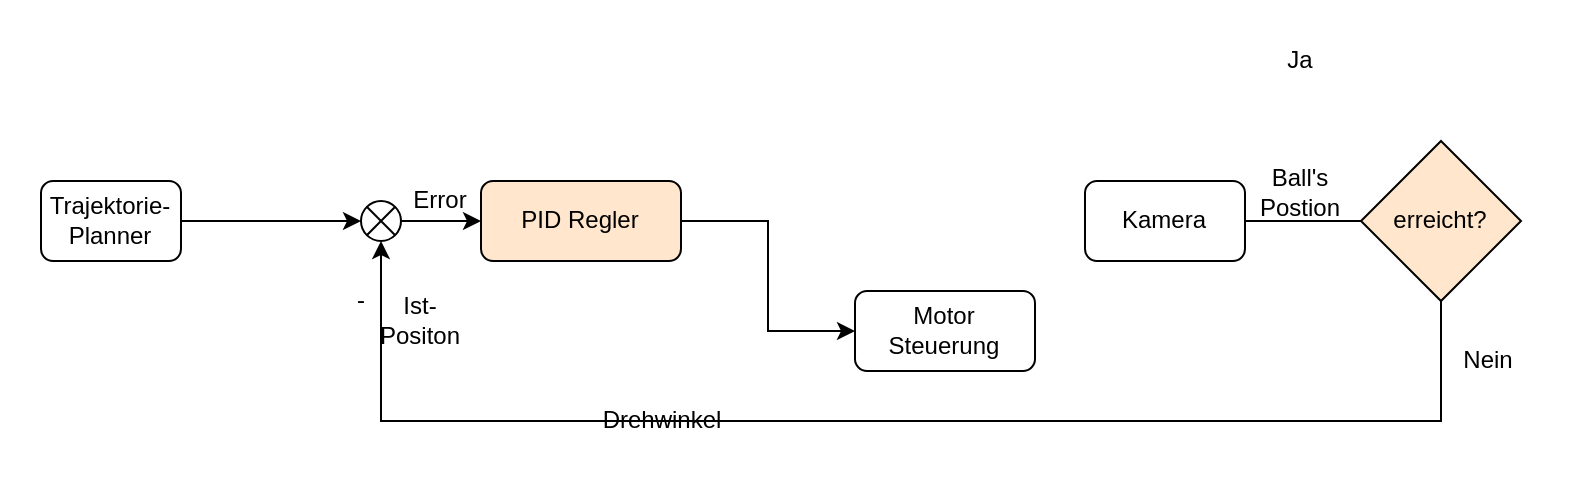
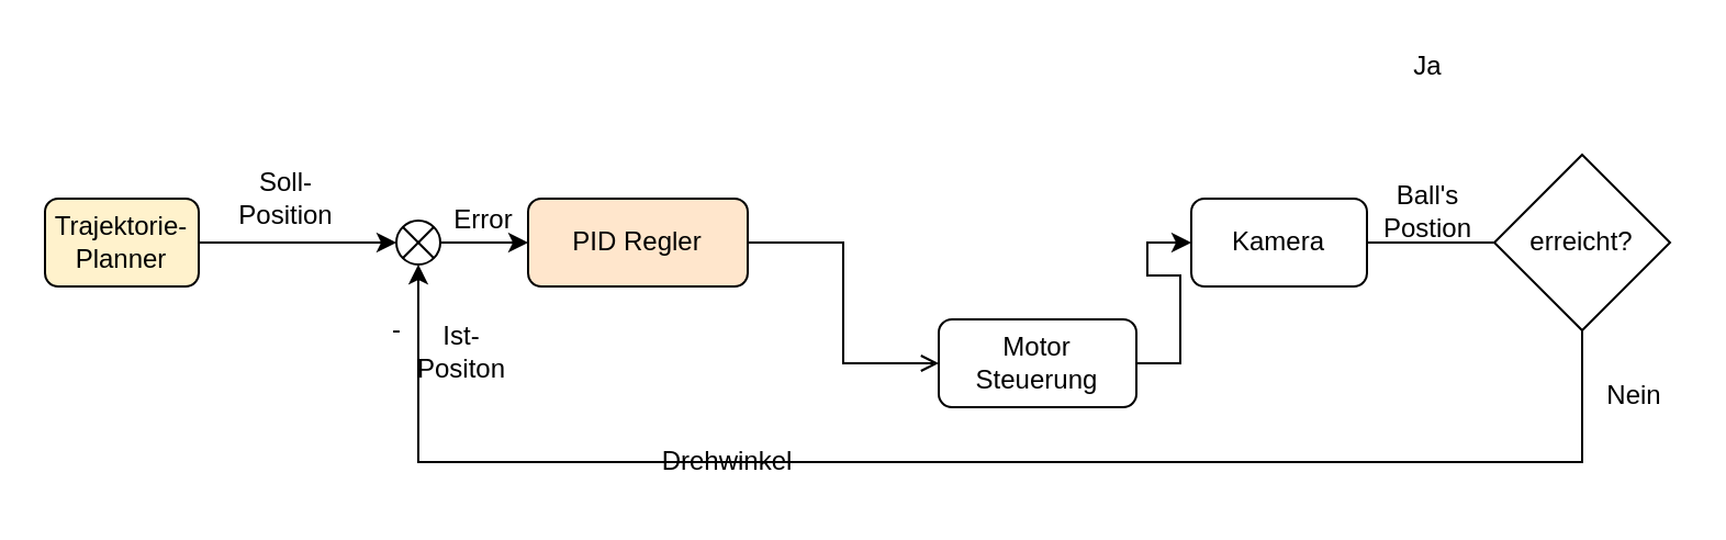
  <mxCell id="0" />
  <mxCell id="1" parent="0" />
  <mxCell id="2" value="" style="endArrow=classic;html=1;" edge="1" parent="1"><mxGeometry width="50" height="50" relative="1" as="geometry"><mxPoint x="90" y="110" as="sourcePoint" /><mxPoint x="180" y="110" as="targetPoint" /></mxGeometry></mxCell>
+ <mxCell id="3" value="Soll-Position" style="text;html=1;strokeColor=none;fillColor=none;align=center;verticalAlign=middle;whiteSpace=wrap;rounded=0;" vertex="1" parent="1"><mxGeometry x="110" y="80" width="40" height="20" as="geometry" /></mxCell>
  <mxCell id="4" style="edgeStyle=orthogonalEdgeStyle;rounded=0;orthogonalLoop=1;jettySize=auto;html=1;entryX=0;entryY=0.5;entryDx=0;entryDy=0;" edge="1" parent="1" source="5" target="7"><mxGeometry relative="1" as="geometry" /></mxCell>
  <mxCell id="5" value="" style="shape=sumEllipse;perimeter=ellipsePerimeter;whiteSpace=wrap;html=1;backgroundOutline=1;" vertex="1" parent="1"><mxGeometry x="180" y="100" width="20" height="20" as="geometry" /></mxCell>
- <mxCell id="6" style="edgeStyle=orthogonalEdgeStyle;rounded=0;orthogonalLoop=1;jettySize=auto;html=1;entryX=0;entryY=0.5;entryDx=0;entryDy=0;" edge="1" parent="1" source="7" target="9"><mxGeometry relative="1" as="geometry" /></mxCell>
+ <mxCell id="6" style="edgeStyle=orthogonalEdgeStyle;rounded=0;orthogonalLoop=1;jettySize=auto;html=1;entryX=0;entryY=0.5;entryDx=0;entryDy=0;endArrow=open;" edge="1" parent="1" source="7" target="9"><mxGeometry relative="1" as="geometry" /></mxCell>
  <mxCell id="7" value="PID Regler" style="rounded=1;whiteSpace=wrap;html=1;fillColor=#ffe6cc;" vertex="1" parent="1"><mxGeometry x="240" y="90" width="100" height="40" as="geometry" /></mxCell>
+ <mxCell id="8" style="edgeStyle=orthogonalEdgeStyle;rounded=0;orthogonalLoop=1;jettySize=auto;html=1;entryX=0;entryY=0.5;entryDx=0;entryDy=0;" edge="1" parent="1" source="9" target="11"><mxGeometry relative="1" as="geometry" /></mxCell>
  <mxCell id="9" value="Motor Steuerung" style="rounded=1;whiteSpace=wrap;html=1;" vertex="1" parent="1"><mxGeometry x="427" y="145" width="90" height="40" as="geometry" /></mxCell>
  <mxCell id="10" style="edgeStyle=orthogonalEdgeStyle;rounded=0;orthogonalLoop=1;jettySize=auto;html=1;entryX=0;entryY=0.5;entryDx=0;entryDy=0;endArrow=none;" edge="1" parent="1" source="11" target="13"><mxGeometry relative="1" as="geometry" /></mxCell>
  <mxCell id="11" value="Kamera" style="rounded=1;whiteSpace=wrap;html=1;" vertex="1" parent="1"><mxGeometry x="542" y="90" width="80" height="40" as="geometry" /></mxCell>
  <mxCell id="12" style="edgeStyle=orthogonalEdgeStyle;rounded=0;orthogonalLoop=1;jettySize=auto;html=1;entryX=0.5;entryY=1;entryDx=0;entryDy=0;" edge="1" parent="1" source="13" target="5"><mxGeometry relative="1" as="geometry"><Array as="points"><mxPoint x="720" y="210" /><mxPoint x="190" y="210" /></Array></mxGeometry></mxCell>
- <mxCell id="13" value="erreicht?" style="rhombus;whiteSpace=wrap;html=1;fillColor=#ffe6cc;" vertex="1" parent="1"><mxGeometry x="680" y="70" width="80" height="80" as="geometry" /></mxCell>
+ <mxCell id="13" value="erreicht?" style="rhombus;whiteSpace=wrap;html=1;" vertex="1" parent="1"><mxGeometry x="680" y="70" width="80" height="80" as="geometry" /></mxCell>
  <mxCell id="14" value="-" style="text;html=1;align=center;verticalAlign=middle;resizable=0;points=[];autosize=1;" vertex="1" parent="1"><mxGeometry x="173" y="141" width="14" height="18" as="geometry" /></mxCell>
  <mxCell id="15" value="Nein" style="text;html=1;strokeColor=none;fillColor=none;align=center;verticalAlign=middle;whiteSpace=wrap;rounded=0;" vertex="1" parent="1"><mxGeometry x="724" y="170" width="40" height="20" as="geometry" /></mxCell>
  <mxCell id="16" value="Ist-Positon" style="text;html=1;strokeColor=none;fillColor=none;align=center;verticalAlign=middle;whiteSpace=wrap;rounded=0;" vertex="1" parent="1"><mxGeometry x="190" y="150" width="40" height="20" as="geometry" /></mxCell>
- <mxCell id="17" value="Trajektorie-Planner" style="rounded=1;whiteSpace=wrap;html=1;" vertex="1" parent="1"><mxGeometry x="20" y="90" width="70" height="40" as="geometry" /></mxCell>
+ <mxCell id="17" value="Trajektorie-Planner" style="rounded=1;whiteSpace=wrap;html=1;fillColor=#fff2cc;" vertex="1" parent="1"><mxGeometry x="20" y="90" width="70" height="40" as="geometry" /></mxCell>
  <mxCell id="18" value="Ja" style="text;html=1;strokeColor=none;fillColor=none;align=center;verticalAlign=middle;whiteSpace=wrap;rounded=0;" vertex="1" parent="1"><mxGeometry x="630" y="20" width="40" height="20" as="geometry" /></mxCell>
  <mxCell id="19" value="Error" style="text;html=1;strokeColor=none;fillColor=none;align=center;verticalAlign=middle;whiteSpace=wrap;rounded=0;" vertex="1" parent="1"><mxGeometry x="200" y="90" width="40" height="20" as="geometry" /></mxCell>
  <mxCell id="20" value="Drehwinkel" style="text;html=1;strokeColor=none;fillColor=none;align=center;verticalAlign=middle;whiteSpace=wrap;rounded=0;" vertex="1" parent="1"><mxGeometry x="295" y="196" width="72" height="28" as="geometry" /></mxCell>
  <mxCell id="21" value="Ball's Postion" style="text;html=1;strokeColor=none;fillColor=none;align=center;verticalAlign=middle;whiteSpace=wrap;rounded=0;" vertex="1" parent="1"><mxGeometry x="630" y="86" width="40" height="20" as="geometry" /></mxCell>
